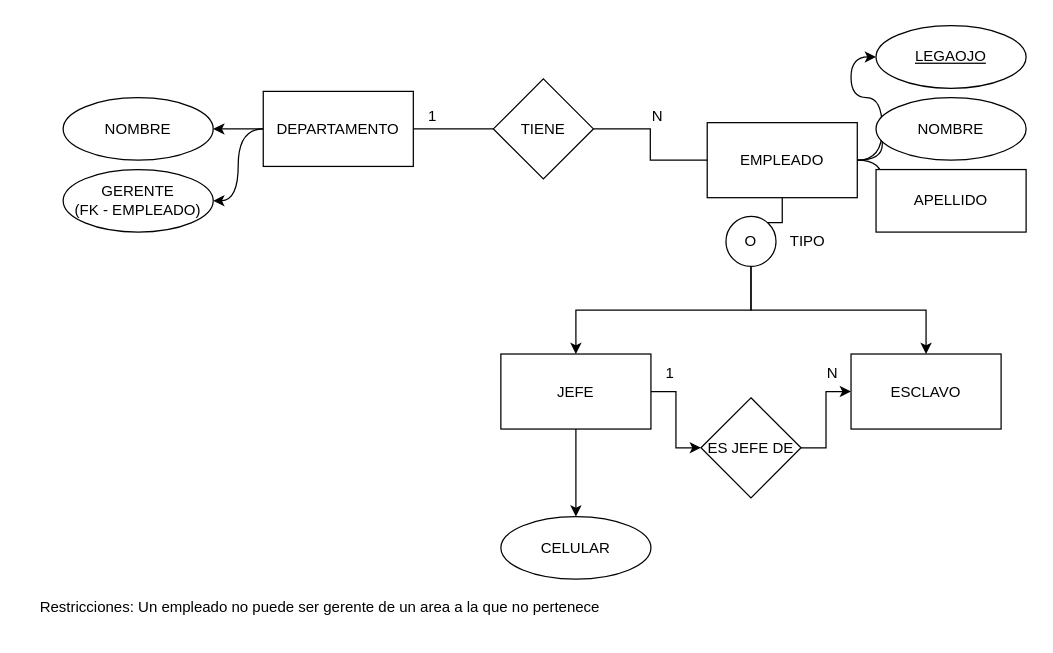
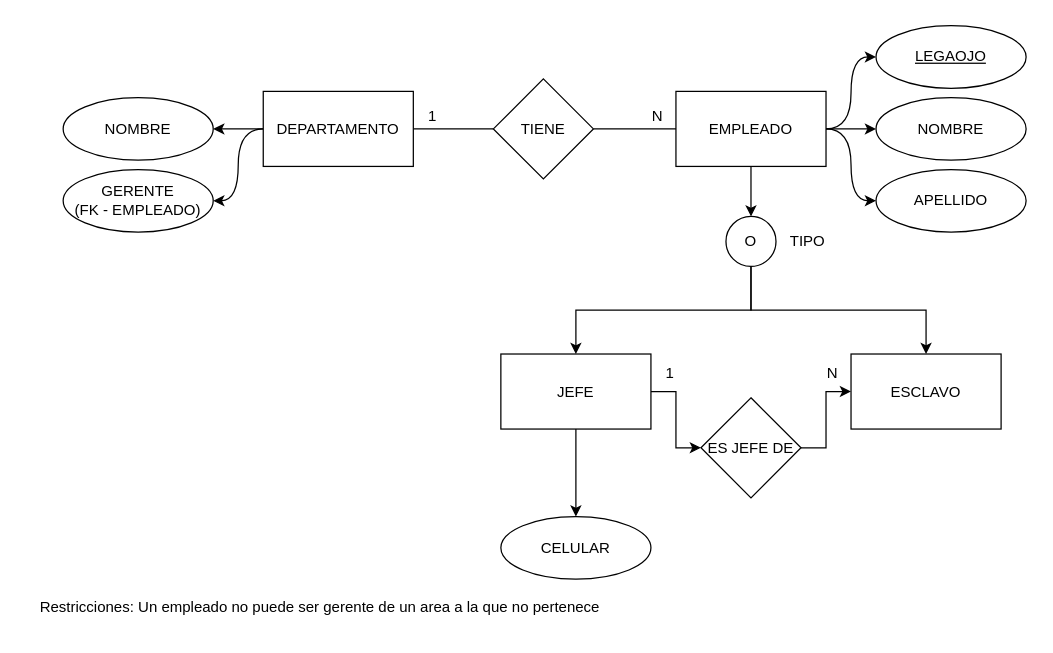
  <mxCell id="0" />
  <mxCell id="1" parent="0" />
  <mxCell id="2" style="edgeStyle=orthogonalEdgeStyle;orthogonalLoop=1;jettySize=auto;html=1;entryX=0;entryY=0.5;entryDx=0;entryDy=0;curved=1;" edge="1" parent="1" source="6" target="7"><mxGeometry relative="1" as="geometry" /></mxCell>
  <mxCell id="3" style="edgeStyle=orthogonalEdgeStyle;orthogonalLoop=1;jettySize=auto;html=1;entryX=0;entryY=0.5;entryDx=0;entryDy=0;curved=1;" edge="1" parent="1" source="6" target="8"><mxGeometry relative="1" as="geometry" /></mxCell>
  <mxCell id="4" style="edgeStyle=orthogonalEdgeStyle;orthogonalLoop=1;jettySize=auto;html=1;entryX=0;entryY=0.5;entryDx=0;entryDy=0;curved=1;" edge="1" parent="1" source="6" target="9"><mxGeometry relative="1" as="geometry" /></mxCell>
  <mxCell id="5" style="edgeStyle=orthogonalEdgeStyle;rounded=0;orthogonalLoop=1;jettySize=auto;html=1;entryX=0.5;entryY=0;entryDx=0;entryDy=0;" edge="1" parent="1" source="6" target="16"><mxGeometry relative="1" as="geometry" /></mxCell>
- <mxCell id="6" value="EMPLEADO" style="rounded=0;whiteSpace=wrap;html=1;" vertex="1" parent="1"><mxGeometry x="565" y="97.5" width="120" height="60" as="geometry" /></mxCell>
+ <mxCell id="6" value="EMPLEADO" style="rounded=0;whiteSpace=wrap;html=1;" vertex="1" parent="1"><mxGeometry x="540" y="72.5" width="120" height="60" as="geometry" /></mxCell>
  <mxCell id="7" value="&lt;u&gt;LEGAOJO&lt;/u&gt;" style="ellipse;whiteSpace=wrap;html=1;" vertex="1" parent="1"><mxGeometry x="700" y="20" width="120" height="50" as="geometry" /></mxCell>
  <mxCell id="8" value="NOMBRE" style="ellipse;whiteSpace=wrap;html=1;" vertex="1" parent="1"><mxGeometry x="700" y="77.5" width="120" height="50" as="geometry" /></mxCell>
- <mxCell id="9" value="APELLIDO" style="whiteSpace=wrap;html=1;rounded=0;" vertex="1" parent="1"><mxGeometry x="700" y="135" width="120" height="50" as="geometry" /></mxCell>
+ <mxCell id="9" value="APELLIDO" style="ellipse;whiteSpace=wrap;html=1;" vertex="1" parent="1"><mxGeometry x="700" y="135" width="120" height="50" as="geometry" /></mxCell>
  <mxCell id="10" style="edgeStyle=orthogonalEdgeStyle;rounded=0;orthogonalLoop=1;jettySize=auto;html=1;entryX=0;entryY=0.5;entryDx=0;entryDy=0;" edge="1" parent="1" source="11" target="20"><mxGeometry relative="1" as="geometry" /></mxCell>
  <mxCell id="11" value="ES JEFE DE" style="rhombus;whiteSpace=wrap;html=1;" vertex="1" parent="1"><mxGeometry x="560" y="317.5" width="80" height="80" as="geometry" /></mxCell>
  <mxCell id="12" value="N" style="text;html=1;align=center;verticalAlign=middle;resizable=0;points=[];autosize=1;strokeColor=none;fillColor=none;" vertex="1" parent="1"><mxGeometry x="650" y="282.5" width="30" height="30" as="geometry" /></mxCell>
  <mxCell id="13" value="1" style="text;html=1;align=center;verticalAlign=middle;resizable=0;points=[];autosize=1;strokeColor=none;fillColor=none;" vertex="1" parent="1"><mxGeometry x="520" y="282.5" width="30" height="30" as="geometry" /></mxCell>
  <mxCell id="14" style="edgeStyle=orthogonalEdgeStyle;rounded=0;orthogonalLoop=1;jettySize=auto;html=1;entryX=0.5;entryY=0;entryDx=0;entryDy=0;exitX=0.5;exitY=1;exitDx=0;exitDy=0;" edge="1" parent="1" source="16" target="19"><mxGeometry relative="1" as="geometry" /></mxCell>
  <mxCell id="15" style="edgeStyle=orthogonalEdgeStyle;rounded=0;orthogonalLoop=1;jettySize=auto;html=1;entryX=0.5;entryY=0;entryDx=0;entryDy=0;exitX=0.5;exitY=1;exitDx=0;exitDy=0;" edge="1" parent="1" source="16" target="20"><mxGeometry relative="1" as="geometry" /></mxCell>
  <mxCell id="16" value="O" style="ellipse;whiteSpace=wrap;html=1;aspect=fixed;" vertex="1" parent="1"><mxGeometry x="580" y="172.5" width="40" height="40" as="geometry" /></mxCell>
  <mxCell id="17" style="edgeStyle=orthogonalEdgeStyle;orthogonalLoop=1;jettySize=auto;html=1;entryX=0.5;entryY=0;entryDx=0;entryDy=0;curved=1;" edge="1" parent="1" source="19" target="21"><mxGeometry relative="1" as="geometry" /></mxCell>
  <mxCell id="18" style="edgeStyle=orthogonalEdgeStyle;rounded=0;orthogonalLoop=1;jettySize=auto;html=1;entryX=0;entryY=0.5;entryDx=0;entryDy=0;" edge="1" parent="1" source="19" target="11"><mxGeometry relative="1" as="geometry" /></mxCell>
  <mxCell id="19" value="JEFE" style="rounded=0;whiteSpace=wrap;html=1;" vertex="1" parent="1"><mxGeometry x="400" y="282.5" width="120" height="60" as="geometry" /></mxCell>
  <mxCell id="20" value="ESCLAVO" style="rounded=0;whiteSpace=wrap;html=1;" vertex="1" parent="1"><mxGeometry x="680" y="282.5" width="120" height="60" as="geometry" /></mxCell>
  <mxCell id="21" value="CELULAR" style="ellipse;whiteSpace=wrap;html=1;" vertex="1" parent="1"><mxGeometry x="400" y="412.5" width="120" height="50" as="geometry" /></mxCell>
  <mxCell id="22" value="TIPO" style="text;html=1;align=center;verticalAlign=middle;resizable=0;points=[];autosize=1;strokeColor=none;fillColor=none;" vertex="1" parent="1"><mxGeometry x="620" y="177.5" width="50" height="30" as="geometry" /></mxCell>
  <mxCell id="23" style="edgeStyle=orthogonalEdgeStyle;orthogonalLoop=1;jettySize=auto;html=1;entryX=1;entryY=0.5;entryDx=0;entryDy=0;curved=1;" edge="1" parent="1" source="26" target="27"><mxGeometry relative="1" as="geometry" /></mxCell>
  <mxCell id="24" style="edgeStyle=orthogonalEdgeStyle;orthogonalLoop=1;jettySize=auto;html=1;entryX=1;entryY=0.5;entryDx=0;entryDy=0;curved=1;" edge="1" parent="1" source="26" target="28"><mxGeometry relative="1" as="geometry" /></mxCell>
  <mxCell id="25" style="edgeStyle=orthogonalEdgeStyle;rounded=0;orthogonalLoop=1;jettySize=auto;html=1;entryX=0;entryY=0.5;entryDx=0;entryDy=0;endArrow=none;endFill=0;" edge="1" parent="1" source="26" target="30"><mxGeometry relative="1" as="geometry" /></mxCell>
  <mxCell id="26" value="DEPARTAMENTO" style="rounded=0;whiteSpace=wrap;html=1;" vertex="1" parent="1"><mxGeometry x="210" y="72.5" width="120" height="60" as="geometry" /></mxCell>
  <mxCell id="27" value="NOMBRE" style="ellipse;whiteSpace=wrap;html=1;" vertex="1" parent="1"><mxGeometry x="50" y="77.5" width="120" height="50" as="geometry" /></mxCell>
  <mxCell id="28" value="GERENTE &lt;br&gt;(FK - EMPLEADO)" style="ellipse;whiteSpace=wrap;html=1;" vertex="1" parent="1"><mxGeometry x="50" y="135" width="120" height="50" as="geometry" /></mxCell>
  <mxCell id="29" style="edgeStyle=orthogonalEdgeStyle;rounded=0;orthogonalLoop=1;jettySize=auto;html=1;entryX=0;entryY=0.5;entryDx=0;entryDy=0;endArrow=none;endFill=0;" edge="1" parent="1" source="30" target="6"><mxGeometry relative="1" as="geometry" /></mxCell>
  <mxCell id="30" value="TIENE" style="rhombus;whiteSpace=wrap;html=1;" vertex="1" parent="1"><mxGeometry x="394" y="62.5" width="80" height="80" as="geometry" /></mxCell>
  <mxCell id="31" value="N" style="text;html=1;align=center;verticalAlign=middle;resizable=0;points=[];autosize=1;strokeColor=none;fillColor=none;" vertex="1" parent="1"><mxGeometry x="510" y="77.5" width="30" height="30" as="geometry" /></mxCell>
  <mxCell id="32" value="1" style="text;html=1;align=center;verticalAlign=middle;resizable=0;points=[];autosize=1;strokeColor=none;fillColor=none;" vertex="1" parent="1"><mxGeometry x="330" y="77.5" width="30" height="30" as="geometry" /></mxCell>
  <mxCell id="33" value="Restricciones: Un empleado no puede ser gerente de un area a la que no pertenece" style="text;html=1;align=center;verticalAlign=middle;resizable=0;points=[];autosize=1;strokeColor=none;fillColor=none;" vertex="1" parent="1"><mxGeometry y="470" width="470" height="30" as="geometry" x="20" /></mxCell>
